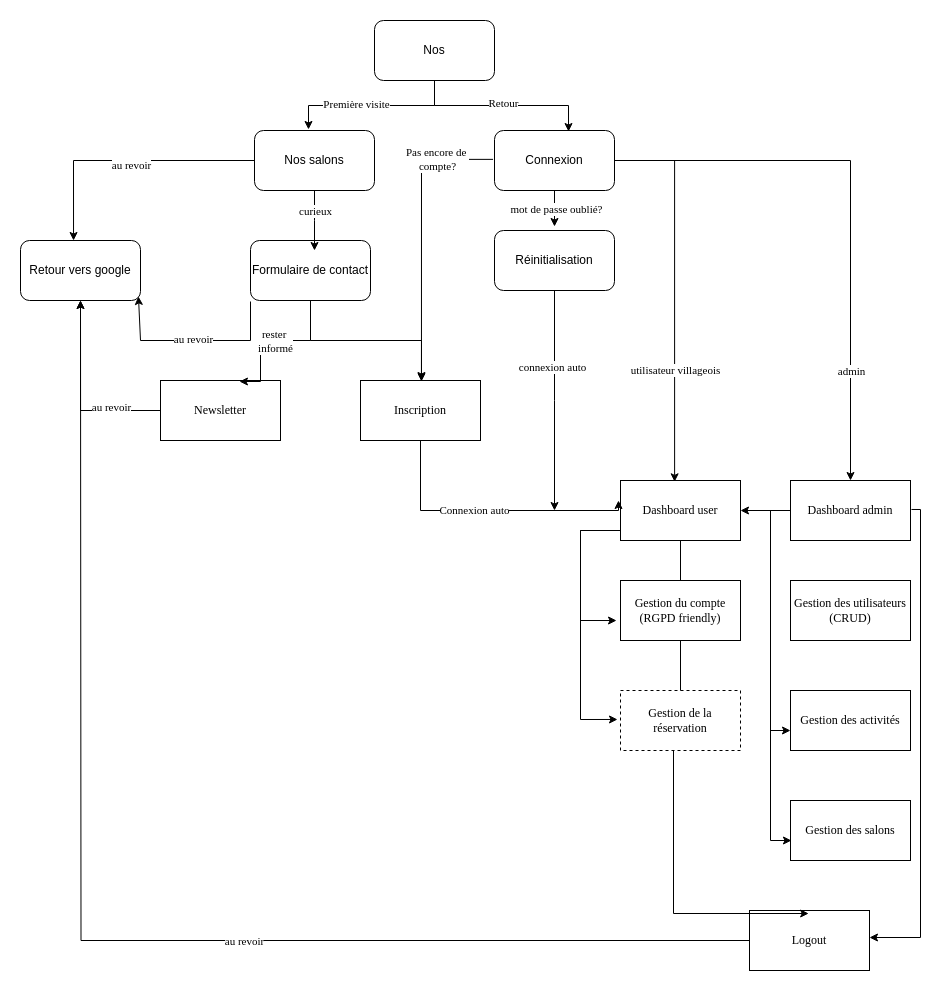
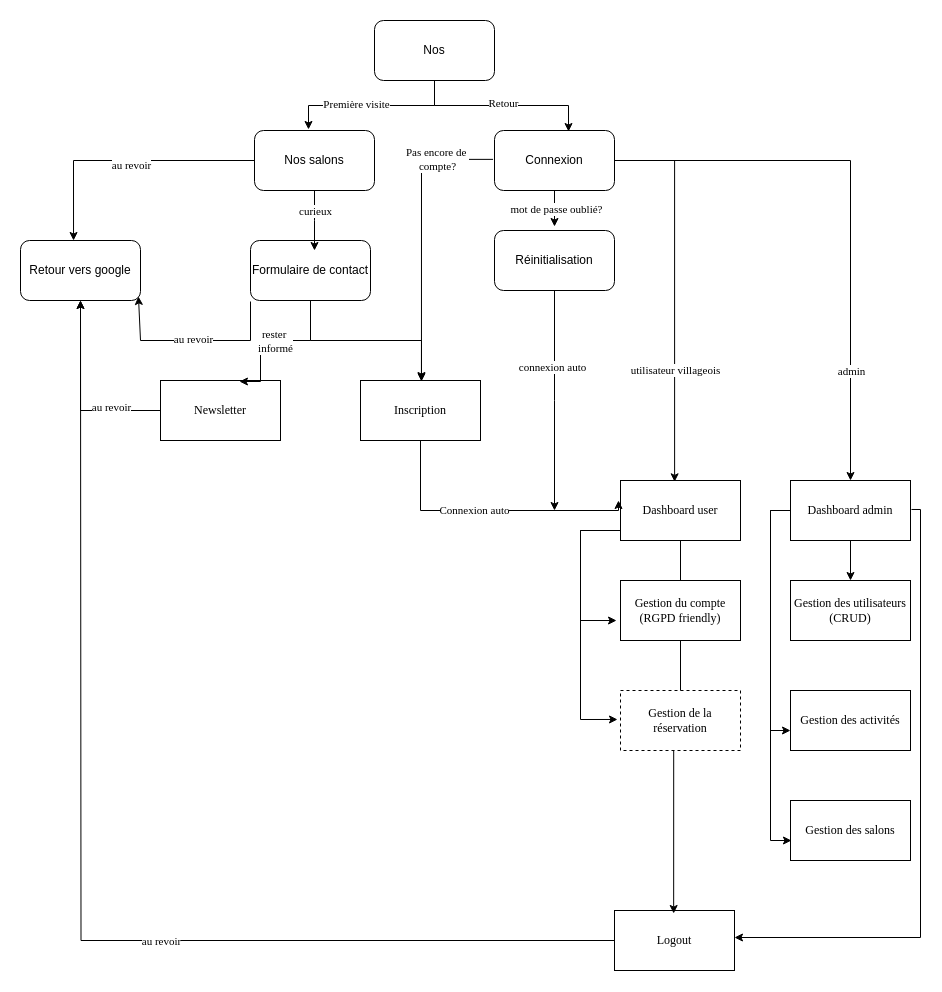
  <mxCell id="0" />
  <mxCell id="1" parent="0" />
  <mxCell id="2" value="Nos" style="rounded=1;whiteSpace=wrap;html=1;" vertex="1" parent="1"><mxGeometry x="374" y="20" width="120" height="60" as="geometry" /></mxCell>
  <mxCell id="3" value="Nos salons" style="rounded=1;whiteSpace=wrap;html=1;" vertex="1" parent="1"><mxGeometry x="254" y="130" width="120" height="60" as="geometry" /></mxCell>
  <mxCell id="4" value="Connexion" style="rounded=1;whiteSpace=wrap;html=1;" vertex="1" parent="1"><mxGeometry x="494" y="130" width="120" height="60" as="geometry" /></mxCell>
  <mxCell id="5" value="Retour vers google" style="rounded=1;whiteSpace=wrap;html=1;" vertex="1" parent="1"><mxGeometry y="240" width="120" height="60" as="geometry" x="20" /></mxCell>
  <mxCell id="6" value="Formulaire de contact" style="rounded=1;whiteSpace=wrap;html=1;" vertex="1" parent="1"><mxGeometry x="250" y="240" width="120" height="60" as="geometry" /></mxCell>
  <mxCell id="7" style="edgeStyle=orthogonalEdgeStyle;rounded=0;hachureGap=4;orthogonalLoop=1;jettySize=auto;html=1;fontFamily=Architects Daughter;fontSource=https%3A%2F%2Ffonts.googleapis.com%2Fcss%3Ffamily%3DArchitects%2BDaughter;" edge="1" parent="1" source="9"><mxGeometry relative="1" as="geometry"><mxPoint x="554" y="510" as="targetPoint" /></mxGeometry></mxCell>
  <mxCell id="8" value="connexion auto" style="edgeLabel;html=1;align=center;verticalAlign=middle;resizable=0;points=[];hachureGap=4;fontFamily=Architects Daughter;fontSource=https%3A%2F%2Ffonts.googleapis.com%2Fcss%3Ffamily%3DArchitects%2BDaughter;" vertex="1" connectable="0" parent="7"><mxGeometry x="-0.311" y="-3" relative="1" as="geometry"><mxPoint as="offset" /></mxGeometry></mxCell>
  <mxCell id="9" value="Réinitialisation" style="rounded=1;whiteSpace=wrap;html=1;" vertex="1" parent="1"><mxGeometry x="494" y="230" width="120" height="60" as="geometry" /></mxCell>
  <mxCell id="10" value="" style="endArrow=classic;html=1;rounded=0;hachureGap=4;fontFamily=Architects Daughter;fontSource=https%3A%2F%2Ffonts.googleapis.com%2Fcss%3Ffamily%3DArchitects%2BDaughter;entryX=0.983;entryY=0.933;entryDx=0;entryDy=0;entryPerimeter=0;" edge="1" parent="1" target="5"><mxGeometry width="50" height="50" relative="1" as="geometry"><mxPoint x="250" y="301" as="sourcePoint" /><mxPoint x="460" y="240" as="targetPoint" /><Array as="points"><mxPoint x="250" y="340" /><mxPoint x="140" y="340" /></Array></mxGeometry></mxCell>
  <mxCell id="11" value="au revoir" style="edgeLabel;html=1;align=center;verticalAlign=middle;resizable=0;points=[];hachureGap=4;fontFamily=Architects Daughter;fontSource=https%3A%2F%2Ffonts.googleapis.com%2Fcss%3Ffamily%3DArchitects%2BDaughter;" vertex="1" connectable="0" parent="10"><mxGeometry x="0.005" y="-2" relative="1" as="geometry"><mxPoint as="offset" /></mxGeometry></mxCell>
  <mxCell id="12" style="edgeStyle=orthogonalEdgeStyle;rounded=0;hachureGap=4;orthogonalLoop=1;jettySize=auto;html=1;fontFamily=Architects Daughter;fontSource=https%3A%2F%2Ffonts.googleapis.com%2Fcss%3Ffamily%3DArchitects%2BDaughter;" edge="1" parent="1" source="14" target="5"><mxGeometry relative="1" as="geometry" /></mxCell>
  <mxCell id="13" value="au revoir" style="edgeLabel;html=1;align=center;verticalAlign=middle;resizable=0;points=[];hachureGap=4;fontFamily=Architects Daughter;fontSource=https%3A%2F%2Ffonts.googleapis.com%2Fcss%3Ffamily%3DArchitects%2BDaughter;" vertex="1" connectable="0" parent="12"><mxGeometry x="-0.474" y="-4" relative="1" as="geometry"><mxPoint as="offset" /></mxGeometry></mxCell>
  <mxCell id="14" value="Newsletter" style="rounded=0;whiteSpace=wrap;html=1;hachureGap=4;fontFamily=Architects Daughter;fontSource=https%3A%2F%2Ffonts.googleapis.com%2Fcss%3Ffamily%3DArchitects%2BDaughter;" vertex="1" parent="1"><mxGeometry x="160" y="380" width="120" height="60" as="geometry" /></mxCell>
  <mxCell id="15" value="Inscription" style="rounded=0;whiteSpace=wrap;html=1;hachureGap=4;fontFamily=Architects Daughter;fontSource=https%3A%2F%2Ffonts.googleapis.com%2Fcss%3Ffamily%3DArchitects%2BDaughter;" vertex="1" parent="1"><mxGeometry x="360" y="380" width="120" height="60" as="geometry" /></mxCell>
  <mxCell id="16" style="edgeStyle=orthogonalEdgeStyle;rounded=0;hachureGap=4;orthogonalLoop=1;jettySize=auto;html=1;entryX=0.508;entryY=0;entryDx=0;entryDy=0;entryPerimeter=0;fontFamily=Architects Daughter;fontSource=https%3A%2F%2Ffonts.googleapis.com%2Fcss%3Ffamily%3DArchitects%2BDaughter;exitX=-0.012;exitY=0.481;exitDx=0;exitDy=0;exitPerimeter=0;" edge="1" parent="1" source="4" target="15"><mxGeometry relative="1" as="geometry"><mxPoint x="490" y="270" as="sourcePoint" /></mxGeometry></mxCell>
  <mxCell id="17" value="Pas encore de&amp;nbsp;&lt;div&gt;compte?&lt;/div&gt;" style="edgeLabel;html=1;align=center;verticalAlign=middle;resizable=0;points=[];hachureGap=4;fontFamily=Architects Daughter;fontSource=https%3A%2F%2Ffonts.googleapis.com%2Fcss%3Ffamily%3DArchitects%2BDaughter;" vertex="1" connectable="0" parent="16"><mxGeometry x="-0.62" relative="1" as="geometry"><mxPoint as="offset" /></mxGeometry></mxCell>
  <mxCell id="18" value="Dashboard user" style="rounded=0;whiteSpace=wrap;html=1;hachureGap=4;fontFamily=Architects Daughter;fontSource=https%3A%2F%2Ffonts.googleapis.com%2Fcss%3Ffamily%3DArchitects%2BDaughter;" vertex="1" parent="1"><mxGeometry x="620" y="480" width="120" height="60" as="geometry" /></mxCell>
  <mxCell id="19" style="edgeStyle=orthogonalEdgeStyle;rounded=0;hachureGap=4;orthogonalLoop=1;jettySize=auto;html=1;fontFamily=Architects Daughter;fontSource=https%3A%2F%2Ffonts.googleapis.com%2Fcss%3Ffamily%3DArchitects%2BDaughter;" edge="1" parent="1" source="4"><mxGeometry relative="1" as="geometry"><mxPoint x="554" y="226" as="targetPoint" /></mxGeometry></mxCell>
  <mxCell id="20" value="mot de passe oublié?" style="edgeLabel;html=1;align=center;verticalAlign=middle;resizable=0;points=[];hachureGap=4;fontFamily=Architects Daughter;fontSource=https%3A%2F%2Ffonts.googleapis.com%2Fcss%3Ffamily%3DArchitects%2BDaughter;" vertex="1" connectable="0" parent="19"><mxGeometry x="-0.123" y="1" relative="1" as="geometry"><mxPoint y="2" as="offset" /></mxGeometry></mxCell>
  <mxCell id="21" style="edgeStyle=orthogonalEdgeStyle;rounded=0;hachureGap=4;orthogonalLoop=1;jettySize=auto;html=1;entryX=0.451;entryY=0.022;entryDx=0;entryDy=0;entryPerimeter=0;fontFamily=Architects Daughter;fontSource=https%3A%2F%2Ffonts.googleapis.com%2Fcss%3Ffamily%3DArchitects%2BDaughter;" edge="1" parent="1" source="4" target="18"><mxGeometry relative="1" as="geometry" /></mxCell>
  <mxCell id="22" value="utilisateur villageois" style="edgeLabel;html=1;align=center;verticalAlign=middle;resizable=0;points=[];hachureGap=4;fontFamily=Architects Daughter;fontSource=https%3A%2F%2Ffonts.googleapis.com%2Fcss%3Ffamily%3DArchitects%2BDaughter;" vertex="1" connectable="0" parent="21"><mxGeometry x="-0.019" y="-4" relative="1" as="geometry"><mxPoint x="4" y="83" as="offset" /></mxGeometry></mxCell>
- <mxCell id="23" style="edgeStyle=orthogonalEdgeStyle;rounded=0;hachureGap=4;orthogonalLoop=1;jettySize=auto;html=1;fontFamily=Architects Daughter;fontSource=https%3A%2F%2Ffonts.googleapis.com%2Fcss%3Ffamily%3DArchitects%2BDaughter;" edge="1" parent="1" source="24" target="18"><mxGeometry relative="1" as="geometry" /></mxCell>
+ <mxCell id="23" style="edgeStyle=orthogonalEdgeStyle;rounded=0;hachureGap=4;orthogonalLoop=1;jettySize=auto;html=1;fontFamily=Architects Daughter;fontSource=https%3A%2F%2Ffonts.googleapis.com%2Fcss%3Ffamily%3DArchitects%2BDaughter;" edge="1" parent="1" source="24" target="49"><mxGeometry relative="1" as="geometry" /></mxCell>
  <mxCell id="24" value="Dashboard admin" style="rounded=0;whiteSpace=wrap;html=1;hachureGap=4;fontFamily=Architects Daughter;fontSource=https%3A%2F%2Ffonts.googleapis.com%2Fcss%3Ffamily%3DArchitects%2BDaughter;" vertex="1" parent="1"><mxGeometry x="790" y="480" width="120" height="60" as="geometry" /></mxCell>
  <mxCell id="25" style="edgeStyle=orthogonalEdgeStyle;rounded=0;hachureGap=4;orthogonalLoop=1;jettySize=auto;html=1;entryX=0.5;entryY=0;entryDx=0;entryDy=0;entryPerimeter=0;fontFamily=Architects Daughter;fontSource=https%3A%2F%2Ffonts.googleapis.com%2Fcss%3Ffamily%3DArchitects%2BDaughter;" edge="1" parent="1" source="4" target="24"><mxGeometry relative="1" as="geometry" /></mxCell>
  <mxCell id="26" value="admin" style="edgeLabel;html=1;align=center;verticalAlign=middle;resizable=0;points=[];hachureGap=4;fontFamily=Architects Daughter;fontSource=https%3A%2F%2Ffonts.googleapis.com%2Fcss%3Ffamily%3DArchitects%2BDaughter;" vertex="1" connectable="0" parent="25"><mxGeometry x="0.385" y="2" relative="1" as="geometry"><mxPoint x="-2" y="61" as="offset" /></mxGeometry></mxCell>
  <mxCell id="27" style="edgeStyle=orthogonalEdgeStyle;rounded=0;hachureGap=4;orthogonalLoop=1;jettySize=auto;html=1;fontFamily=Architects Daughter;fontSource=https%3A%2F%2Ffonts.googleapis.com%2Fcss%3Ffamily%3DArchitects%2BDaughter;" edge="1" parent="1" source="29"><mxGeometry relative="1" as="geometry"><mxPoint x="80" y="300" as="targetPoint" /></mxGeometry></mxCell>
  <mxCell id="28" value="au revoir" style="edgeLabel;html=1;align=center;verticalAlign=middle;resizable=0;points=[];hachureGap=4;fontFamily=Architects Daughter;fontSource=https%3A%2F%2Ffonts.googleapis.com%2Fcss%3Ffamily%3DArchitects%2BDaughter;" vertex="1" connectable="0" parent="27"><mxGeometry x="-0.227" relative="1" as="geometry"><mxPoint as="offset" /></mxGeometry></mxCell>
- <mxCell id="29" value="Logout" style="rounded=0;whiteSpace=wrap;html=1;hachureGap=4;fontFamily=Architects Daughter;fontSource=https%3A%2F%2Ffonts.googleapis.com%2Fcss%3Ffamily%3DArchitects%2BDaughter;" vertex="1" parent="1"><mxGeometry x="749" y="910" width="120" height="60" as="geometry" /></mxCell>
+ <mxCell id="29" value="Logout" style="rounded=0;whiteSpace=wrap;html=1;hachureGap=4;fontFamily=Architects Daughter;fontSource=https%3A%2F%2Ffonts.googleapis.com%2Fcss%3Ffamily%3DArchitects%2BDaughter;" vertex="1" parent="1"><mxGeometry x="614" y="910" width="120" height="60" as="geometry" /></mxCell>
  <mxCell id="30" style="edgeStyle=orthogonalEdgeStyle;rounded=0;hachureGap=4;orthogonalLoop=1;jettySize=auto;html=1;entryX=0.493;entryY=0.05;entryDx=0;entryDy=0;entryPerimeter=0;fontFamily=Architects Daughter;fontSource=https%3A%2F%2Ffonts.googleapis.com%2Fcss%3Ffamily%3DArchitects%2BDaughter;" edge="1" parent="1" source="18" target="29"><mxGeometry relative="1" as="geometry"><Array as="points"><mxPoint x="680" y="730" /><mxPoint x="673" y="730" /></Array></mxGeometry></mxCell>
  <mxCell id="31" value="Gestion du compte (RGPD friendly)" style="rounded=0;whiteSpace=wrap;html=1;hachureGap=4;fontFamily=Architects Daughter;fontSource=https%3A%2F%2Ffonts.googleapis.com%2Fcss%3Ffamily%3DArchitects%2BDaughter;" vertex="1" parent="1"><mxGeometry x="620" y="580" width="120" height="60" as="geometry" /></mxCell>
  <mxCell id="32" value="Gestion de la réservation" style="rounded=0;whiteSpace=wrap;html=1;hachureGap=4;fontFamily=Architects Daughter;fontSource=https%3A%2F%2Ffonts.googleapis.com%2Fcss%3Ffamily%3DArchitects%2BDaughter;dashed=1;" vertex="1" parent="1"><mxGeometry x="620" y="690" width="120" height="60" as="geometry" /></mxCell>
  <mxCell id="33" style="edgeStyle=orthogonalEdgeStyle;rounded=0;hachureGap=4;orthogonalLoop=1;jettySize=auto;html=1;fontFamily=Architects Daughter;fontSource=https%3A%2F%2Ffonts.googleapis.com%2Fcss%3Ffamily%3DArchitects%2BDaughter;entryX=-0.033;entryY=0.667;entryDx=0;entryDy=0;entryPerimeter=0;" edge="1" parent="1" target="31"><mxGeometry relative="1" as="geometry"><mxPoint x="620" y="519" as="sourcePoint" /><mxPoint x="616" y="750" as="targetPoint" /><Array as="points"><mxPoint x="620" y="530" /><mxPoint x="580" y="530" /><mxPoint x="580" y="620" /></Array></mxGeometry></mxCell>
  <mxCell id="34" style="edgeStyle=orthogonalEdgeStyle;rounded=0;hachureGap=4;orthogonalLoop=1;jettySize=auto;html=1;fontFamily=Architects Daughter;fontSource=https%3A%2F%2Ffonts.googleapis.com%2Fcss%3Ffamily%3DArchitects%2BDaughter;entryX=-0.025;entryY=0.483;entryDx=0;entryDy=0;entryPerimeter=0;" edge="1" parent="1" target="32"><mxGeometry relative="1" as="geometry"><mxPoint x="620" y="530" as="sourcePoint" /><mxPoint x="626" y="841" as="targetPoint" /><Array as="points"><mxPoint x="580" y="530" /><mxPoint x="580" y="719" /></Array></mxGeometry></mxCell>
  <mxCell id="35" style="edgeStyle=orthogonalEdgeStyle;rounded=0;hachureGap=4;orthogonalLoop=1;jettySize=auto;html=1;entryX=1;entryY=0.45;entryDx=0;entryDy=0;entryPerimeter=0;fontFamily=Architects Daughter;fontSource=https%3A%2F%2Ffonts.googleapis.com%2Fcss%3Ffamily%3DArchitects%2BDaughter;exitX=1.008;exitY=0.483;exitDx=0;exitDy=0;exitPerimeter=0;" edge="1" parent="1" source="24" target="29"><mxGeometry relative="1" as="geometry"><mxPoint x="904" y="490" as="sourcePoint" /><mxPoint x="790.04" y="795" as="targetPoint" /><Array as="points"><mxPoint x="920" y="509" /><mxPoint x="920" y="937" /></Array></mxGeometry></mxCell>
  <mxCell id="36" style="edgeStyle=orthogonalEdgeStyle;rounded=0;hachureGap=4;orthogonalLoop=1;jettySize=auto;html=1;fontFamily=Architects Daughter;fontSource=https%3A%2F%2Ffonts.googleapis.com%2Fcss%3Ffamily%3DArchitects%2BDaughter;" edge="1" parent="1" source="15"><mxGeometry relative="1" as="geometry"><mxPoint x="618" y="500" as="targetPoint" /><Array as="points"><mxPoint x="420" y="510" /><mxPoint x="618" y="510" /></Array></mxGeometry></mxCell>
  <mxCell id="37" value="Connexion auto" style="edgeLabel;html=1;align=center;verticalAlign=middle;resizable=0;points=[];hachureGap=4;fontFamily=Architects Daughter;fontSource=https%3A%2F%2Ffonts.googleapis.com%2Fcss%3Ffamily%3DArchitects%2BDaughter;" vertex="1" connectable="0" parent="36"><mxGeometry x="-0.115" y="1" relative="1" as="geometry"><mxPoint as="offset" /></mxGeometry></mxCell>
  <mxCell id="38" style="edgeStyle=orthogonalEdgeStyle;rounded=0;hachureGap=4;orthogonalLoop=1;jettySize=auto;html=1;fontFamily=Architects Daughter;fontSource=https%3A%2F%2Ffonts.googleapis.com%2Fcss%3Ffamily%3DArchitects%2BDaughter;" edge="1" parent="1" source="3"><mxGeometry relative="1" as="geometry"><mxPoint x="314" y="250" as="targetPoint" /></mxGeometry></mxCell>
  <mxCell id="39" value="curieux" style="edgeLabel;html=1;align=center;verticalAlign=middle;resizable=0;points=[];hachureGap=4;fontFamily=Architects Daughter;fontSource=https%3A%2F%2Ffonts.googleapis.com%2Fcss%3Ffamily%3DArchitects%2BDaughter;" vertex="1" connectable="0" parent="38"><mxGeometry x="-0.339" relative="1" as="geometry"><mxPoint as="offset" /></mxGeometry></mxCell>
  <mxCell id="40" style="edgeStyle=orthogonalEdgeStyle;rounded=0;hachureGap=4;orthogonalLoop=1;jettySize=auto;html=1;entryX=0.442;entryY=0;entryDx=0;entryDy=0;entryPerimeter=0;fontFamily=Architects Daughter;fontSource=https%3A%2F%2Ffonts.googleapis.com%2Fcss%3Ffamily%3DArchitects%2BDaughter;" edge="1" parent="1" source="3" target="5"><mxGeometry relative="1" as="geometry" /></mxCell>
  <mxCell id="41" value="au revoir" style="edgeLabel;html=1;align=center;verticalAlign=middle;resizable=0;points=[];hachureGap=4;fontFamily=Architects Daughter;fontSource=https%3A%2F%2Ffonts.googleapis.com%2Fcss%3Ffamily%3DArchitects%2BDaughter;" vertex="1" connectable="0" parent="40"><mxGeometry x="-0.05" y="4" relative="1" as="geometry"><mxPoint as="offset" /></mxGeometry></mxCell>
  <mxCell id="42" style="edgeStyle=orthogonalEdgeStyle;rounded=0;hachureGap=4;orthogonalLoop=1;jettySize=auto;html=1;entryX=0.617;entryY=0.017;entryDx=0;entryDy=0;entryPerimeter=0;fontFamily=Architects Daughter;fontSource=https%3A%2F%2Ffonts.googleapis.com%2Fcss%3Ffamily%3DArchitects%2BDaughter;" edge="1" parent="1" source="2" target="4"><mxGeometry relative="1" as="geometry" /></mxCell>
  <mxCell id="43" value="Retour" style="edgeLabel;html=1;align=center;verticalAlign=middle;resizable=0;points=[];hachureGap=4;fontFamily=Architects Daughter;fontSource=https%3A%2F%2Ffonts.googleapis.com%2Fcss%3Ffamily%3DArchitects%2BDaughter;" vertex="1" connectable="0" parent="42"><mxGeometry x="0.005" y="3" relative="1" as="geometry"><mxPoint as="offset" /></mxGeometry></mxCell>
  <mxCell id="44" style="edgeStyle=orthogonalEdgeStyle;rounded=0;hachureGap=4;orthogonalLoop=1;jettySize=auto;html=1;entryX=0.45;entryY=-0.017;entryDx=0;entryDy=0;entryPerimeter=0;fontFamily=Architects Daughter;fontSource=https%3A%2F%2Ffonts.googleapis.com%2Fcss%3Ffamily%3DArchitects%2BDaughter;" edge="1" parent="1" source="2" target="3"><mxGeometry relative="1" as="geometry" /></mxCell>
  <mxCell id="45" value="Première visite" style="edgeLabel;html=1;align=center;verticalAlign=middle;resizable=0;points=[];hachureGap=4;fontFamily=Architects Daughter;fontSource=https%3A%2F%2Ffonts.googleapis.com%2Fcss%3Ffamily%3DArchitects%2BDaughter;" vertex="1" connectable="0" parent="44"><mxGeometry x="0.189" y="-2" relative="1" as="geometry"><mxPoint as="offset" /></mxGeometry></mxCell>
  <mxCell id="46" style="edgeStyle=orthogonalEdgeStyle;rounded=0;hachureGap=4;orthogonalLoop=1;jettySize=auto;html=1;entryX=0.508;entryY=0.017;entryDx=0;entryDy=0;entryPerimeter=0;fontFamily=Architects Daughter;fontSource=https%3A%2F%2Ffonts.googleapis.com%2Fcss%3Ffamily%3DArchitects%2BDaughter;" edge="1" parent="1" source="6" target="15"><mxGeometry relative="1" as="geometry" /></mxCell>
  <mxCell id="47" style="edgeStyle=orthogonalEdgeStyle;rounded=0;hachureGap=4;orthogonalLoop=1;jettySize=auto;html=1;entryX=0.658;entryY=0.017;entryDx=0;entryDy=0;entryPerimeter=0;fontFamily=Architects Daughter;fontSource=https%3A%2F%2Ffonts.googleapis.com%2Fcss%3Ffamily%3DArchitects%2BDaughter;" edge="1" parent="1" source="6" target="14"><mxGeometry relative="1" as="geometry"><Array as="points"><mxPoint x="310" y="340" /><mxPoint x="260" y="340" /><mxPoint x="260" y="381" /></Array></mxGeometry></mxCell>
  <mxCell id="48" value="rester&amp;nbsp;&lt;div&gt;informé&lt;/div&gt;" style="edgeLabel;html=1;align=center;verticalAlign=middle;resizable=0;points=[];hachureGap=4;fontFamily=Architects Daughter;fontSource=https%3A%2F%2Ffonts.googleapis.com%2Fcss%3Ffamily%3DArchitects%2BDaughter;" vertex="1" connectable="0" parent="47"><mxGeometry x="-0.0" relative="1" as="geometry"><mxPoint as="offset" /></mxGeometry></mxCell>
  <mxCell id="49" value="Gestion des utilisateurs (CRUD)" style="rounded=0;whiteSpace=wrap;html=1;hachureGap=4;fontFamily=Architects Daughter;fontSource=https%3A%2F%2Ffonts.googleapis.com%2Fcss%3Ffamily%3DArchitects%2BDaughter;" vertex="1" parent="1"><mxGeometry x="790" y="580" width="120" height="60" as="geometry" /></mxCell>
  <mxCell id="50" value="Gestion des activités" style="rounded=0;whiteSpace=wrap;html=1;hachureGap=4;fontFamily=Architects Daughter;fontSource=https%3A%2F%2Ffonts.googleapis.com%2Fcss%3Ffamily%3DArchitects%2BDaughter;" vertex="1" parent="1"><mxGeometry x="790" y="690" width="120" height="60" as="geometry" /></mxCell>
  <mxCell id="51" value="Gestion des salons" style="rounded=0;whiteSpace=wrap;html=1;hachureGap=4;fontFamily=Architects Daughter;fontSource=https%3A%2F%2Ffonts.googleapis.com%2Fcss%3Ffamily%3DArchitects%2BDaughter;" vertex="1" parent="1"><mxGeometry x="790" y="800" width="120" height="60" as="geometry" /></mxCell>
  <mxCell id="52" style="edgeStyle=orthogonalEdgeStyle;rounded=0;hachureGap=4;orthogonalLoop=1;jettySize=auto;html=1;entryX=0;entryY=0.667;entryDx=0;entryDy=0;entryPerimeter=0;fontFamily=Architects Daughter;fontSource=https%3A%2F%2Ffonts.googleapis.com%2Fcss%3Ffamily%3DArchitects%2BDaughter;" edge="1" parent="1" source="24" target="50"><mxGeometry relative="1" as="geometry"><Array as="points"><mxPoint x="770" y="510" /><mxPoint x="770" y="730" /></Array></mxGeometry></mxCell>
  <mxCell id="53" style="edgeStyle=orthogonalEdgeStyle;rounded=0;hachureGap=4;orthogonalLoop=1;jettySize=auto;html=1;entryX=0.008;entryY=0.667;entryDx=0;entryDy=0;entryPerimeter=0;fontFamily=Architects Daughter;fontSource=https%3A%2F%2Ffonts.googleapis.com%2Fcss%3Ffamily%3DArchitects%2BDaughter;" edge="1" parent="1" source="24" target="51"><mxGeometry relative="1" as="geometry"><Array as="points"><mxPoint x="770" y="510" /><mxPoint x="770" y="840" /></Array></mxGeometry></mxCell>
